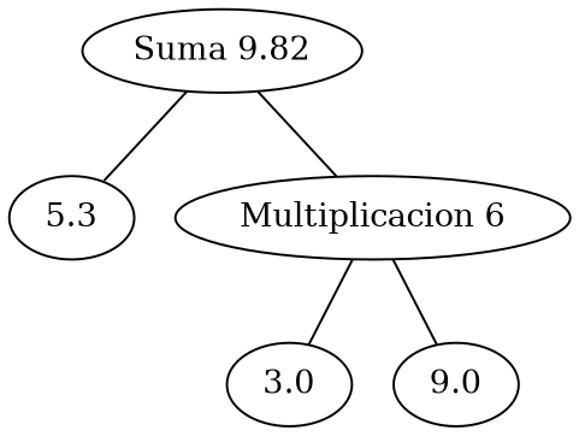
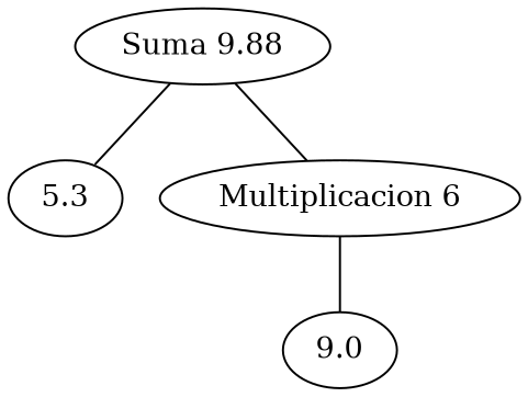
  graph {
-   n1 [label="Suma 9.82"]
+   n1 [label="Suma 9.88"]
    n2 [label=5.3]
    n3 [label="Multiplicacion 6"]
-   n4 [label=3.0]
    n5 [label=9.0]
    subgraph sub_1 {
      n1
      n2
      n3
-     n4
      n5
    }
    n1 -- n2
    n1 -- n3
-   n3 -- n4
    n3 -- n5
  }
